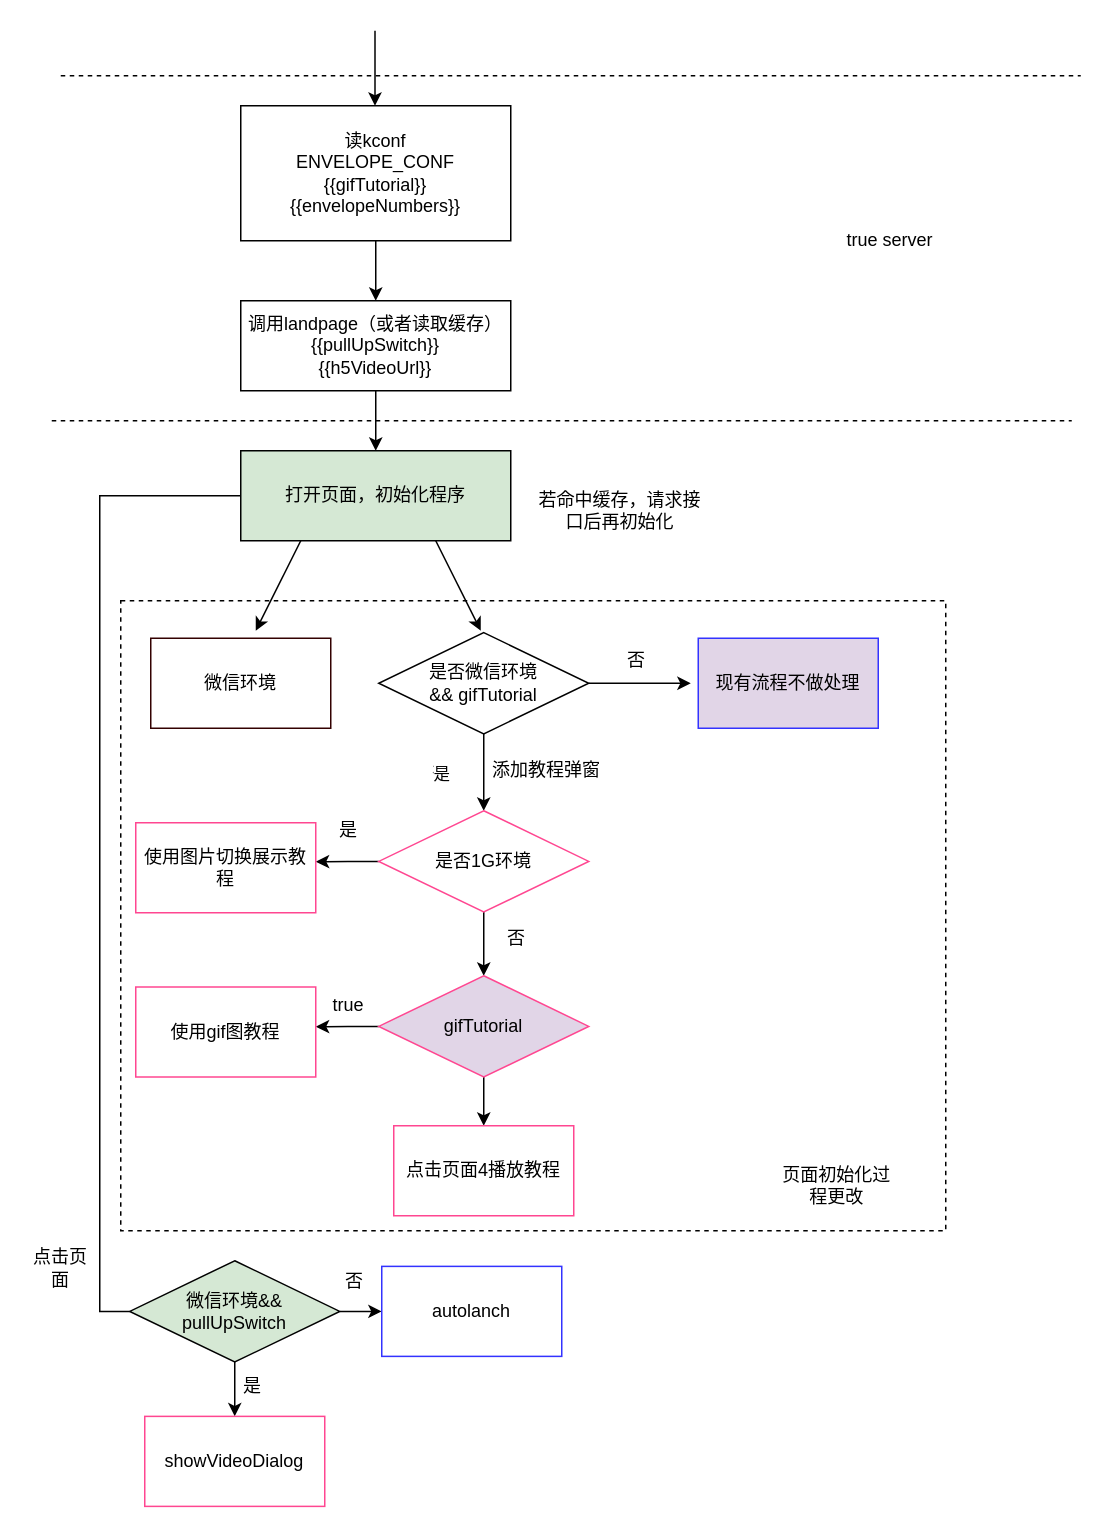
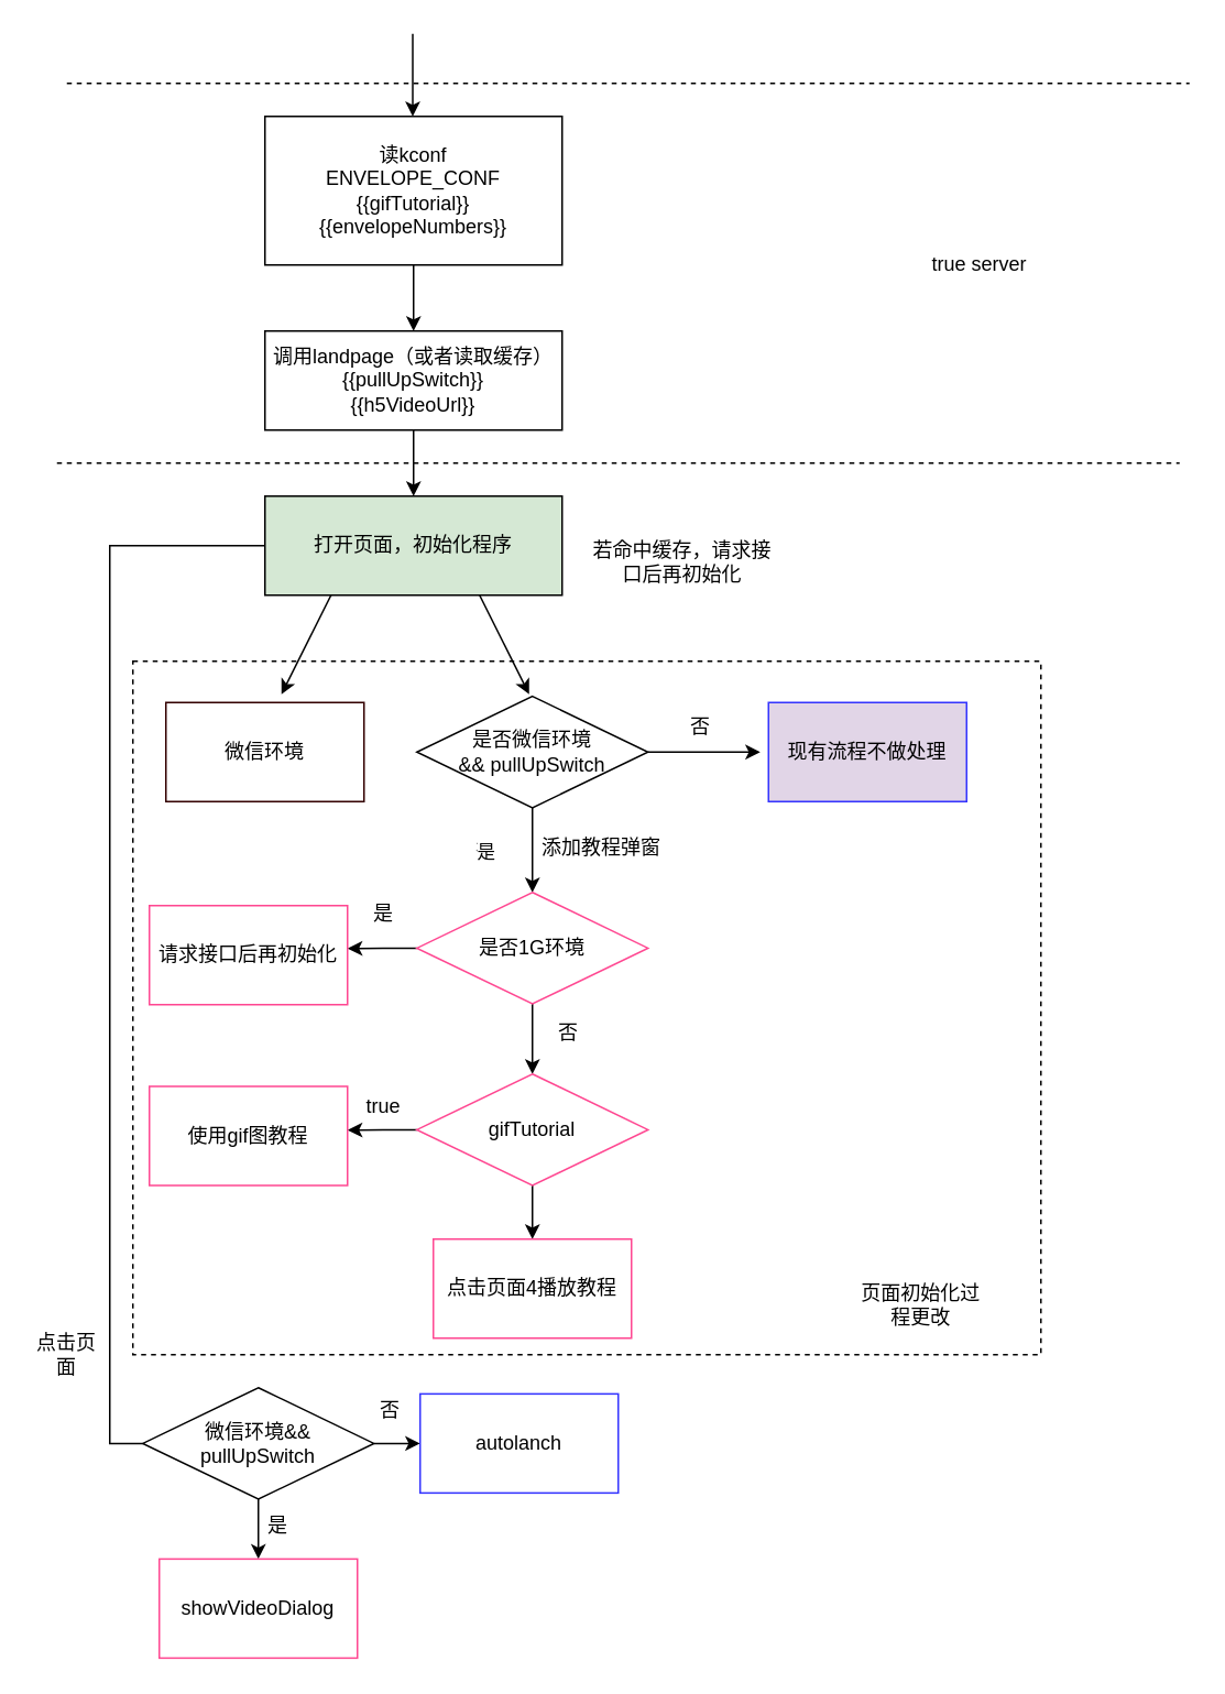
  <mxCell id="0" />
  <mxCell id="1" parent="0" />
  <mxCell id="2" value="" style="rounded=0;whiteSpace=wrap;html=1;fillColor=none;dashed=1;" parent="1" vertex="1"><mxGeometry x="80" y="400" width="550" height="420" as="geometry" /></mxCell>
  <mxCell id="3" value="" style="endArrow=classic;html=1;" parent="1" edge="1"><mxGeometry width="50" height="50" relative="1" as="geometry"><mxPoint x="249.5" y="20" as="sourcePoint" /><mxPoint x="249.5" y="70" as="targetPoint" /></mxGeometry></mxCell>
  <mxCell id="4" style="edgeStyle=orthogonalEdgeStyle;rounded=0;orthogonalLoop=1;jettySize=auto;html=1;" parent="1" source="5" edge="1"><mxGeometry relative="1" as="geometry"><mxPoint x="250" y="200" as="targetPoint" /></mxGeometry></mxCell>
  <mxCell id="5" value="读kconf&lt;br&gt;ENVELOPE_CONF&lt;br&gt;{{gifTutorial}}&lt;br&gt;{{envelopeNumbers}}" style="rounded=0;whiteSpace=wrap;html=1;" parent="1" vertex="1"><mxGeometry x="160" y="70" width="180" height="90" as="geometry" /></mxCell>
  <mxCell id="6" value="true server" style="text;html=1;strokeColor=none;fillColor=none;align=center;verticalAlign=middle;whiteSpace=wrap;rounded=0;" parent="1" vertex="1"><mxGeometry x="520" y="150" width="146" height="20" as="geometry" /></mxCell>
  <mxCell id="7" value="" style="endArrow=none;dashed=1;html=1;" parent="1" edge="1"><mxGeometry width="50" height="50" relative="1" as="geometry"><mxPoint x="40" y="50" as="sourcePoint" /><mxPoint x="720" y="50" as="targetPoint" /></mxGeometry></mxCell>
  <mxCell id="8" style="edgeStyle=orthogonalEdgeStyle;rounded=0;orthogonalLoop=1;jettySize=auto;html=1;" parent="1" source="9" edge="1"><mxGeometry relative="1" as="geometry"><mxPoint x="250" y="300" as="targetPoint" /></mxGeometry></mxCell>
  <mxCell id="9" value="调用landpage（或者读取缓存）&lt;br&gt;{{pullUpSwitch}}&lt;br&gt;{{h5VideoUrl}}" style="rounded=0;whiteSpace=wrap;html=1;" parent="1" vertex="1"><mxGeometry x="160" y="200" width="180" height="60" as="geometry" /></mxCell>
  <mxCell id="10" style="edgeStyle=orthogonalEdgeStyle;rounded=0;orthogonalLoop=1;jettySize=auto;html=1;exitX=0;exitY=0.5;exitDx=0;exitDy=0;entryX=0;entryY=0.5;entryDx=0;entryDy=0;endArrow=none;" parent="1" source="11" target="36" edge="1"><mxGeometry relative="1" as="geometry"><mxPoint x="80" y="890" as="targetPoint" /></mxGeometry></mxCell>
  <mxCell id="11" value="打开页面，初始化程序" style="rounded=0;whiteSpace=wrap;html=1;fillColor=#d5e8d4;" parent="1" vertex="1"><mxGeometry x="160" y="300" width="180" height="60" as="geometry" /></mxCell>
  <mxCell id="12" value="" style="endArrow=classic;html=1;" parent="1" edge="1"><mxGeometry width="50" height="50" relative="1" as="geometry"><mxPoint x="200" y="360" as="sourcePoint" /><mxPoint x="170" y="420" as="targetPoint" /></mxGeometry></mxCell>
  <mxCell id="13" value="" style="endArrow=classic;html=1;" parent="1" edge="1"><mxGeometry width="50" height="50" relative="1" as="geometry"><mxPoint x="290" y="360" as="sourcePoint" /><mxPoint x="320" y="420" as="targetPoint" /></mxGeometry></mxCell>
  <mxCell id="14" value="微信环境&lt;br&gt;" style="rounded=0;whiteSpace=wrap;html=1;strokeColor=#330000;" parent="1" vertex="1"><mxGeometry x="100" y="425" width="120" height="60" as="geometry" /></mxCell>
  <mxCell id="15" value="" style="endArrow=none;dashed=1;html=1;" parent="1" edge="1"><mxGeometry width="50" height="50" relative="1" as="geometry"><mxPoint x="34" y="280" as="sourcePoint" /><mxPoint x="714" y="280" as="targetPoint" /></mxGeometry></mxCell>
  <mxCell id="16" style="edgeStyle=orthogonalEdgeStyle;rounded=0;orthogonalLoop=1;jettySize=auto;html=1;exitX=1;exitY=0.5;exitDx=0;exitDy=0;" parent="1" source="18" edge="1"><mxGeometry relative="1" as="geometry"><mxPoint x="460" y="455" as="targetPoint" /></mxGeometry></mxCell>
  <mxCell id="17" style="edgeStyle=orthogonalEdgeStyle;rounded=0;orthogonalLoop=1;jettySize=auto;html=1;" parent="1" source="18" edge="1"><mxGeometry relative="1" as="geometry"><mxPoint x="322" y="540" as="targetPoint" /></mxGeometry></mxCell>
- <mxCell id="18" value="是否微信环境&lt;br&gt;&amp;amp;&amp;amp; gifTutorial" style="rhombus;whiteSpace=wrap;html=1;" parent="1" vertex="1"><mxGeometry x="252" y="421.25" width="140" height="67.5" as="geometry" /></mxCell>
+ <mxCell id="18" value="是否微信环境&lt;br&gt;&amp;amp;&amp;amp; pullUpSwitch" style="rhombus;whiteSpace=wrap;html=1;" parent="1" vertex="1"><mxGeometry x="252" y="421.25" width="140" height="67.5" as="geometry" /></mxCell>
  <mxCell id="19" value="现有流程不做处理" style="rounded=0;whiteSpace=wrap;html=1;strokeColor=#3333FF;fillColor=#e1d5e7;" parent="1" vertex="1"><mxGeometry x="465" y="425" width="120" height="60" as="geometry" /></mxCell>
  <mxCell id="20" style="edgeStyle=orthogonalEdgeStyle;rounded=0;orthogonalLoop=1;jettySize=auto;html=1;exitX=0;exitY=0.5;exitDx=0;exitDy=0;" parent="1" source="22" edge="1"><mxGeometry relative="1" as="geometry"><mxPoint x="210" y="574" as="targetPoint" /></mxGeometry></mxCell>
  <mxCell id="21" style="edgeStyle=orthogonalEdgeStyle;rounded=0;orthogonalLoop=1;jettySize=auto;html=1;exitX=0.5;exitY=1;exitDx=0;exitDy=0;" parent="1" source="22" edge="1"><mxGeometry relative="1" as="geometry"><mxPoint x="322" y="650" as="targetPoint" /></mxGeometry></mxCell>
  <mxCell id="22" value="是否1G环境" style="rhombus;whiteSpace=wrap;html=1;strokeColor=#FF4791;" parent="1" vertex="1"><mxGeometry x="252" y="540" width="140" height="67.5" as="geometry" /></mxCell>
  <mxCell id="23" value="添加教程弹窗" style="text;html=1;strokeColor=none;fillColor=none;align=center;verticalAlign=middle;whiteSpace=wrap;rounded=0;dashed=1;" parent="1" vertex="1"><mxGeometry x="324" y="508" width="80" height="10" as="geometry" /></mxCell>
- <mxCell id="24" value="使用图片切换展示教程" style="rounded=0;whiteSpace=wrap;html=1;fillColor=none;strokeColor=#FF4791;" parent="1" vertex="1"><mxGeometry x="90" y="548" width="120" height="60" as="geometry" /></mxCell>
+ <mxCell id="24" value="请求接口后再初始化" style="rounded=0;whiteSpace=wrap;html=1;fillColor=none;strokeColor=#FF4791;" parent="1" vertex="1"><mxGeometry x="90" y="548" width="120" height="60" as="geometry" /></mxCell>
  <mxCell id="25" value="是" style="text;html=1;strokeColor=none;fillColor=none;align=center;verticalAlign=middle;whiteSpace=wrap;rounded=0;dashed=1;" parent="1" vertex="1"><mxGeometry x="212" y="548" width="40" height="10" as="geometry" /></mxCell>
  <mxCell id="26" style="edgeStyle=orthogonalEdgeStyle;rounded=0;orthogonalLoop=1;jettySize=auto;html=1;" parent="1" source="28" edge="1"><mxGeometry relative="1" as="geometry"><mxPoint x="210" y="684" as="targetPoint" /></mxGeometry></mxCell>
  <mxCell id="27" style="edgeStyle=orthogonalEdgeStyle;rounded=0;orthogonalLoop=1;jettySize=auto;html=1;exitX=0.5;exitY=1;exitDx=0;exitDy=0;" parent="1" source="28" edge="1"><mxGeometry relative="1" as="geometry"><mxPoint x="322" y="750" as="targetPoint" /></mxGeometry></mxCell>
- <mxCell id="28" value="gifTutorial" style="rhombus;whiteSpace=wrap;html=1;strokeColor=#FF4791;fillColor=#e1d5e7;" parent="1" vertex="1"><mxGeometry x="252" y="650" width="140" height="67.5" as="geometry" /></mxCell>
+ <mxCell id="28" value="gifTutorial" style="rhombus;whiteSpace=wrap;html=1;strokeColor=#FF4791;" parent="1" vertex="1"><mxGeometry x="252" y="650" width="140" height="67.5" as="geometry" /></mxCell>
  <mxCell id="29" value="使用gif图教程" style="rounded=0;whiteSpace=wrap;html=1;fillColor=none;strokeColor=#FF4791;" parent="1" vertex="1"><mxGeometry x="90" y="657.5" width="120" height="60" as="geometry" /></mxCell>
  <mxCell id="30" value="true" style="text;html=1;strokeColor=none;fillColor=none;align=center;verticalAlign=middle;whiteSpace=wrap;rounded=0;dashed=1;" parent="1" vertex="1"><mxGeometry x="212" y="664.5" width="40" height="10" as="geometry" /></mxCell>
  <mxCell id="31" value="否" style="text;html=1;strokeColor=none;fillColor=none;align=center;verticalAlign=middle;whiteSpace=wrap;rounded=0;dashed=1;" parent="1" vertex="1"><mxGeometry x="324" y="620" width="40" height="10" as="geometry" /></mxCell>
  <mxCell id="32" value="点击页面4播放教程" style="rounded=0;whiteSpace=wrap;html=1;fillColor=none;strokeColor=#FF4791;" parent="1" vertex="1"><mxGeometry x="262" y="750" width="120" height="60" as="geometry" /></mxCell>
  <mxCell id="33" value="页面初始化过程更改" style="text;html=1;strokeColor=none;fillColor=none;align=center;verticalAlign=middle;whiteSpace=wrap;rounded=0;" parent="1" vertex="1"><mxGeometry x="515" y="780" width="85" height="20" as="geometry" /></mxCell>
  <mxCell id="34" style="edgeStyle=orthogonalEdgeStyle;rounded=0;orthogonalLoop=1;jettySize=auto;html=1;exitX=1;exitY=0.5;exitDx=0;exitDy=0;" parent="1" source="36" edge="1"><mxGeometry relative="1" as="geometry"><mxPoint x="254" y="873.75" as="targetPoint" /></mxGeometry></mxCell>
  <mxCell id="35" style="edgeStyle=orthogonalEdgeStyle;rounded=0;orthogonalLoop=1;jettySize=auto;html=1;" parent="1" source="36" edge="1"><mxGeometry relative="1" as="geometry"><mxPoint x="156" y="943.75" as="targetPoint" /></mxGeometry></mxCell>
- <mxCell id="36" value="微信环境&amp;amp;&amp;amp;&lt;br&gt;pullUpSwitch" style="rhombus;whiteSpace=wrap;html=1;fillColor=#d5e8d4;" parent="1" vertex="1"><mxGeometry x="86" y="840" width="140" height="67.5" as="geometry" /></mxCell>
+ <mxCell id="36" value="微信环境&amp;amp;&amp;amp;&lt;br&gt;pullUpSwitch" style="rhombus;whiteSpace=wrap;html=1;" parent="1" vertex="1"><mxGeometry x="86" y="840" width="140" height="67.5" as="geometry" /></mxCell>
  <mxCell id="37" value="否" style="text;html=1;strokeColor=none;fillColor=none;align=center;verticalAlign=middle;whiteSpace=wrap;rounded=0;" parent="1" vertex="1"><mxGeometry x="404" y="430" width="40" height="20" as="geometry" /></mxCell>
  <mxCell id="38" value="否" style="text;html=1;strokeColor=none;fillColor=none;align=center;verticalAlign=middle;whiteSpace=wrap;rounded=0;dashed=1;" parent="1" vertex="1"><mxGeometry x="274" y="511" width="40" height="10" as="geometry" /></mxCell>
  <mxCell id="39" value="是" style="edgeStyle=orthogonalEdgeStyle;rounded=0;orthogonalLoop=1;jettySize=auto;html=1;exitX=0.5;exitY=1;exitDx=0;exitDy=0;entryX=0.5;entryY=0;entryDx=0;entryDy=0;" parent="1" source="38" target="38" edge="1"><mxGeometry relative="1" as="geometry" /></mxCell>
  <mxCell id="40" value="autolanch" style="rounded=0;whiteSpace=wrap;html=1;fillColor=none;strokeColor=#3333FF;" parent="1" vertex="1"><mxGeometry x="254" y="843.75" width="120" height="60" as="geometry" /></mxCell>
  <mxCell id="41" value="showVideoDialog" style="rounded=0;whiteSpace=wrap;html=1;fillColor=none;strokeColor=#FF4791;" parent="1" vertex="1"><mxGeometry x="96" y="943.75" width="120" height="60" as="geometry" /></mxCell>
  <mxCell id="42" value="否" style="text;html=1;strokeColor=none;fillColor=none;align=center;verticalAlign=middle;whiteSpace=wrap;rounded=0;" parent="1" vertex="1"><mxGeometry x="216" y="843.75" width="40" height="20" as="geometry" /></mxCell>
  <mxCell id="43" value="是" style="text;html=1;strokeColor=none;fillColor=none;align=center;verticalAlign=middle;whiteSpace=wrap;rounded=0;" parent="1" vertex="1"><mxGeometry x="148" y="913.75" width="40" height="20" as="geometry" /></mxCell>
- <mxCell id="44" value="点击页面" style="text;html=1;strokeColor=none;fillColor=none;align=center;verticalAlign=middle;whiteSpace=wrap;rounded=0;" parent="1" vertex="1"><mxGeometry x="20" y="835" width="40" height="20" as="geometry" /></mxCell>
+ <mxCell id="44" value="点击页面" style="text;html=1;strokeColor=none;fillColor=none;align=center;verticalAlign=middle;whiteSpace=wrap;rounded=0;" parent="1" vertex="1"><mxGeometry x="20" y="810" width="40" height="20" as="geometry" /></mxCell>
  <mxCell id="45" value="若命中缓存，请求接口后再初始化" style="text;html=1;strokeColor=none;fillColor=none;align=center;verticalAlign=middle;whiteSpace=wrap;rounded=0;" parent="1" vertex="1"><mxGeometry x="355" y="330" width="116" height="20" as="geometry" /></mxCell>
